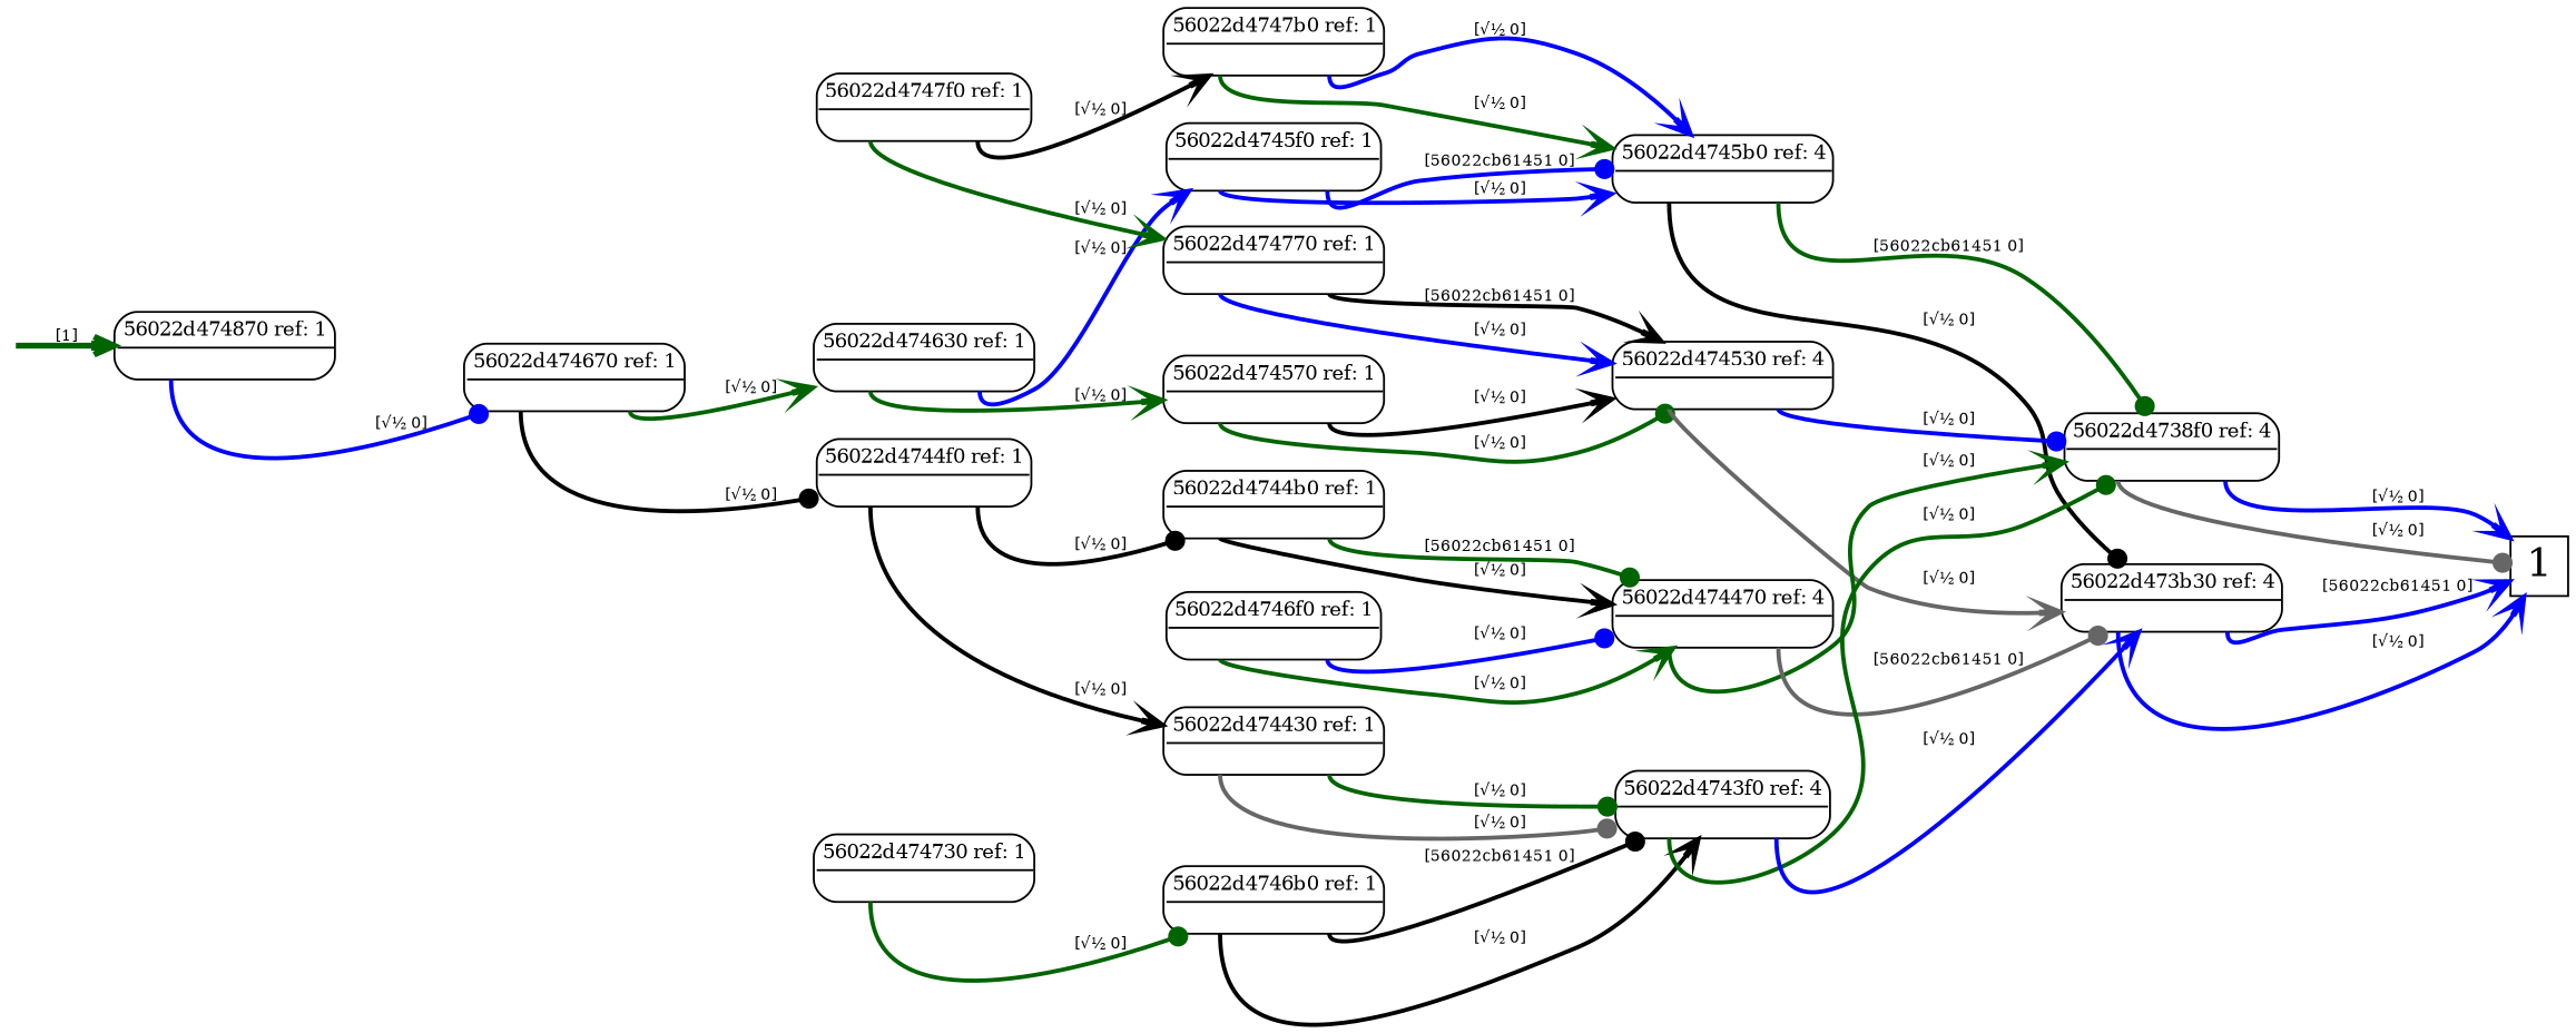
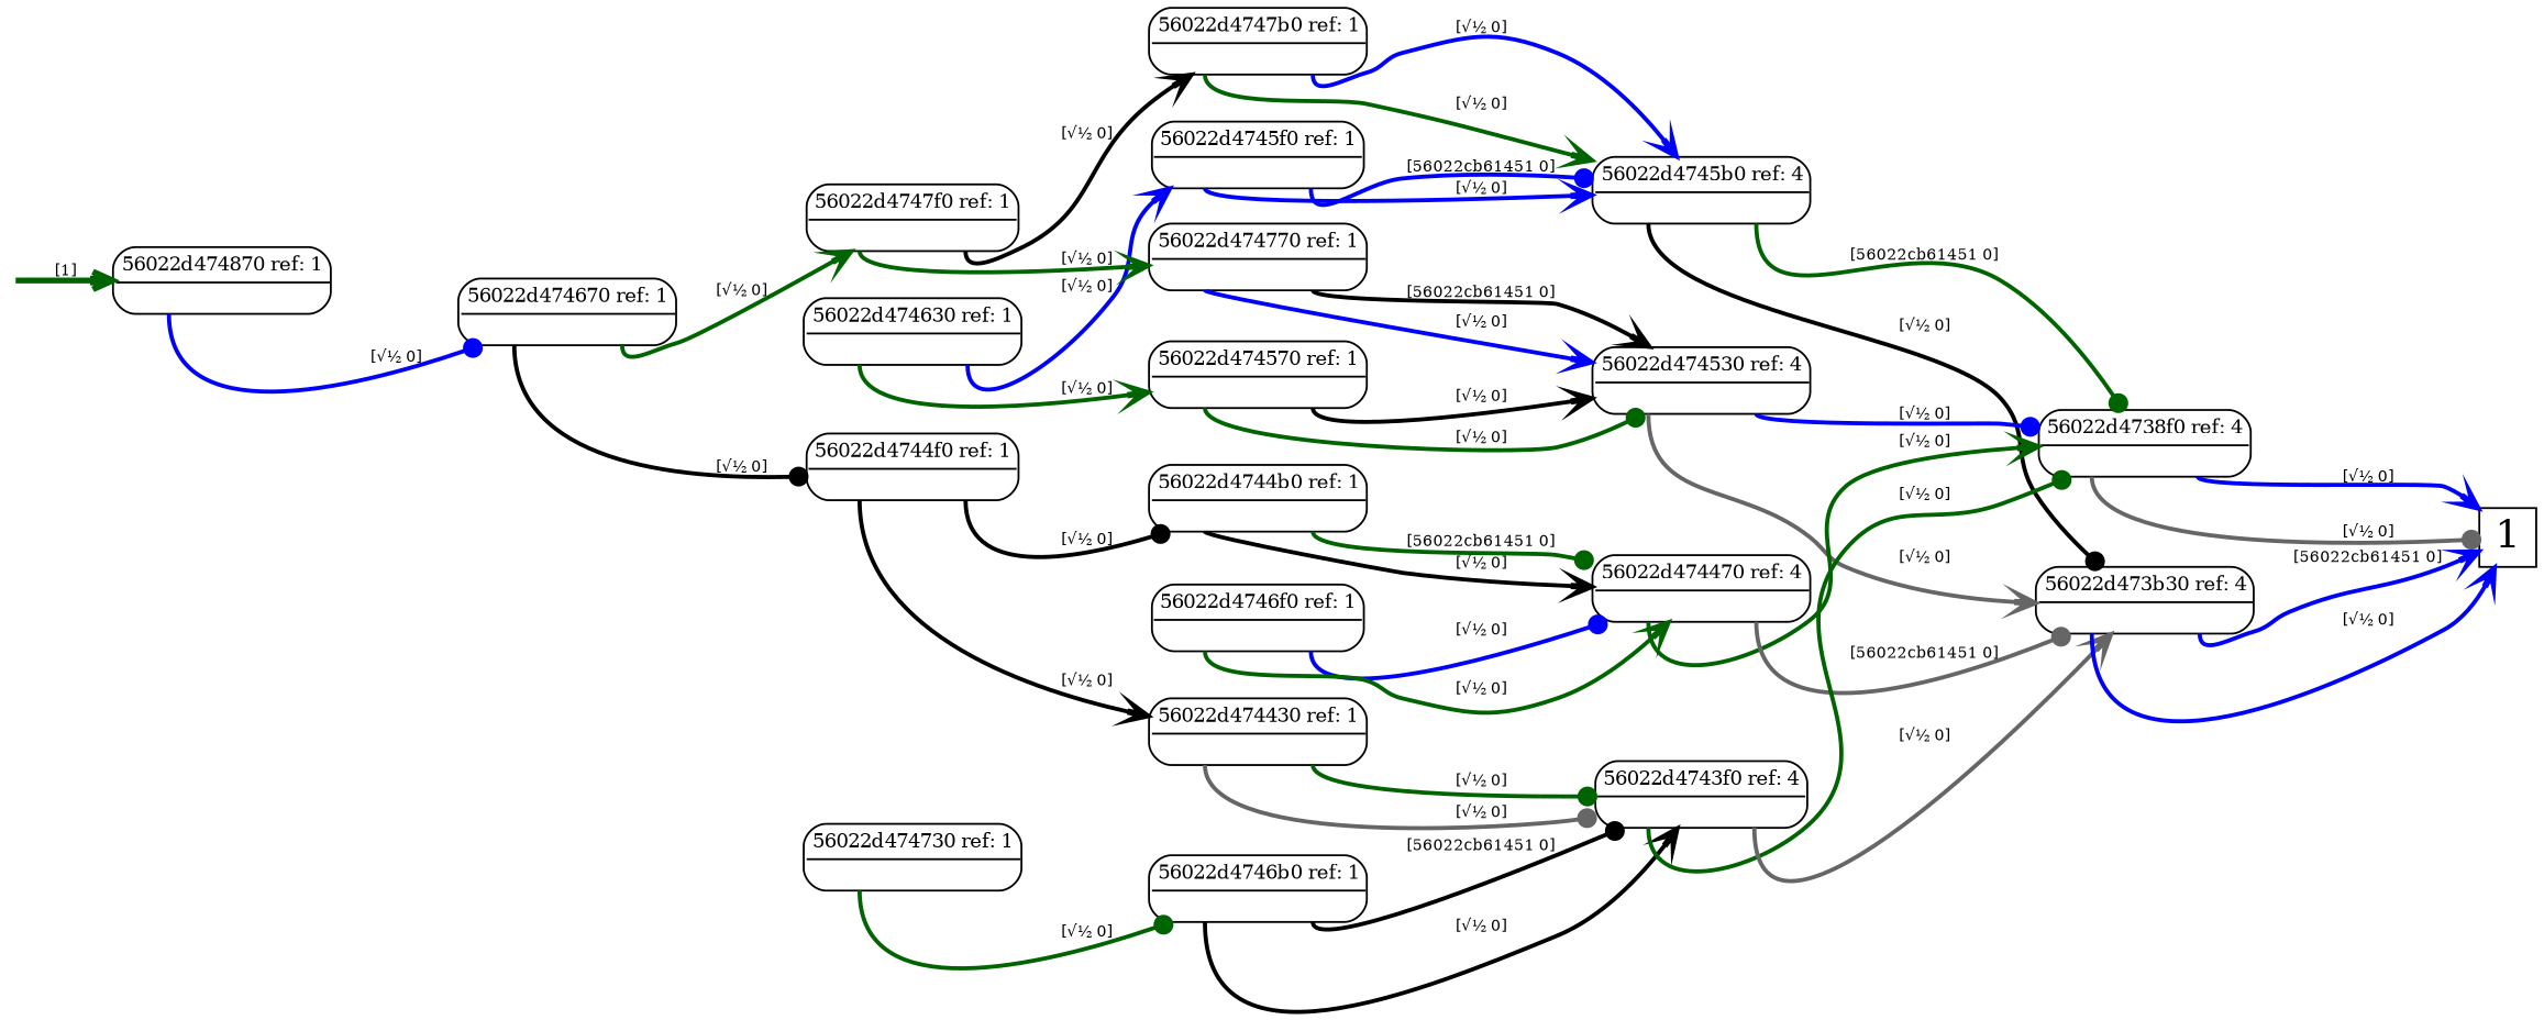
  digraph {
    rankdir=LR
    node [shape=plain]
    edge [arrowhead=vee color=darkgreen penwidth=2.12132 tailport="0:s"]
    root [shape=point style=invis]
    n2 [label=<<font point-size="10"><table border="1" cellspacing="0" cellpadding="2" style="rounded"><tr><td colspan="2" border="1" sides="B">56022d474870 ref: 1</td></tr><tr><td port="0" href="javascript:;" border="0" tooltip="0.7071"><font color="white">&nbsp;0 </font></td><td port="1" href="javascript:;" border="0" tooltip="0.7071"><font color="white">&nbsp;0 </font></td></tr></table></font>>]
    n3 [label=<<font point-size="10"><table border="1" cellspacing="0" cellpadding="2" style="rounded"><tr><td colspan="2" border="1" sides="B">56022d474670 ref: 1</td></tr><tr><td port="0" href="javascript:;" border="0" tooltip="0.7071"><font color="white">&nbsp;0 </font></td><td port="1" href="javascript:;" border="0" tooltip="0.7071"><font color="white">&nbsp;0 </font></td></tr></table></font>>]
    n4 [height=0.3 label=<<font point-size="20">1</font>> shape=box width=0.3]
    n5 [label=<<font point-size="10"><table border="1" cellspacing="0" cellpadding="2" style="rounded"><tr><td colspan="2" border="1" sides="B">56022d474630 ref: 1</td></tr><tr><td port="0" href="javascript:;" border="0" tooltip="0.7071"><font color="white">&nbsp;0 </font></td><td port="1" href="javascript:;" border="0" tooltip="0.7071"><font color="white">&nbsp;0 </font></td></tr></table></font>>]
    n6 [label=<<font point-size="10"><table border="1" cellspacing="0" cellpadding="2" style="rounded"><tr><td colspan="2" border="1" sides="B">56022d4744f0 ref: 1</td></tr><tr><td port="0" href="javascript:;" border="0" tooltip="0.7071"><font color="white">&nbsp;0 </font></td><td port="1" href="javascript:;" border="0" tooltip="0.7071"><font color="white">&nbsp;0 </font></td></tr></table></font>>]
    n7 [label=<<font point-size="10"><table border="1" cellspacing="0" cellpadding="2" style="rounded"><tr><td colspan="2" border="1" sides="B">56022d4747f0 ref: 1</td></tr><tr><td port="0" href="javascript:;" border="0" tooltip="0.7071"><font color="white">&nbsp;0 </font></td><td port="1" href="javascript:;" border="0" tooltip="0.7071"><font color="white">&nbsp;0 </font></td></tr></table></font>>]
    n8 [label=<<font point-size="10"><table border="1" cellspacing="0" cellpadding="2" style="rounded"><tr><td colspan="2" border="1" sides="B">56022d4747b0 ref: 1</td></tr><tr><td port="0" href="javascript:;" border="0" tooltip="0.7071"><font color="white">&nbsp;0 </font></td><td port="1" href="javascript:;" border="0" tooltip="0.7071"><font color="white">&nbsp;0 </font></td></tr></table></font>>]
    n9 [label=<<font point-size="10"><table border="1" cellspacing="0" cellpadding="2" style="rounded"><tr><td colspan="2" border="1" sides="B">56022d474770 ref: 1</td></tr><tr><td port="0" href="javascript:;" border="0" tooltip="0.7071"><font color="white">&nbsp;0 </font></td><td port="1" href="javascript:;" border="0" tooltip="-0.7071"><font color="white">&nbsp;0 </font></td></tr></table></font>>]
    n10 [label=<<font point-size="10"><table border="1" cellspacing="0" cellpadding="2" style="rounded"><tr><td colspan="2" border="1" sides="B">56022d474730 ref: 1</td></tr><tr><td port="0" href="javascript:;" border="0" tooltip="0.7071"><font color="white">&nbsp;0 </font></td><td port="1" href="javascript:;" border="0" tooltip="0.7071"><font color="white">&nbsp;0 </font></td></tr></table></font>>]
    n11 [label=<<font point-size="10"><table border="1" cellspacing="0" cellpadding="2" style="rounded"><tr><td colspan="2" border="1" sides="B">56022d4746b0 ref: 1</td></tr><tr><td port="0" href="javascript:;" border="0" tooltip="0.7071"><font color="white">&nbsp;0 </font></td><td port="1" href="javascript:;" border="0" tooltip="-0.7071"><font color="white">&nbsp;0 </font></td></tr></table></font>>]
    n12 [label=<<font point-size="10"><table border="1" cellspacing="0" cellpadding="2" style="rounded"><tr><td colspan="2" border="1" sides="B">56022d4745f0 ref: 1</td></tr><tr><td port="0" href="javascript:;" border="0" tooltip="0.7071"><font color="white">&nbsp;0 </font></td><td port="1" href="javascript:;" border="0" tooltip="-0.7071"><font color="white">&nbsp;0 </font></td></tr></table></font>>]
    n13 [label=<<font point-size="10"><table border="1" cellspacing="0" cellpadding="2" style="rounded"><tr><td colspan="2" border="1" sides="B">56022d474570 ref: 1</td></tr><tr><td port="0" href="javascript:;" border="0" tooltip="0.7071"><font color="white">&nbsp;0 </font></td><td port="1" href="javascript:;" border="0" tooltip="0.7071"><font color="white">&nbsp;0 </font></td></tr></table></font>>]
    n14 [label=<<font point-size="10"><table border="1" cellspacing="0" cellpadding="2" style="rounded"><tr><td colspan="2" border="1" sides="B">56022d4744b0 ref: 1</td></tr><tr><td port="0" href="javascript:;" border="0" tooltip="0.7071"><font color="white">&nbsp;0 </font></td><td port="1" href="javascript:;" border="0" tooltip="-0.7071"><font color="white">&nbsp;0 </font></td></tr></table></font>>]
    n15 [label=<<font point-size="10"><table border="1" cellspacing="0" cellpadding="2" style="rounded"><tr><td colspan="2" border="1" sides="B">56022d474430 ref: 1</td></tr><tr><td port="0" href="javascript:;" border="0" tooltip="0.7071"><font color="white">&nbsp;0 </font></td><td port="1" href="javascript:;" border="0" tooltip="0.7071"><font color="white">&nbsp;0 </font></td></tr></table></font>>]
    n16 [label=<<font point-size="10"><table border="1" cellspacing="0" cellpadding="2" style="rounded"><tr><td colspan="2" border="1" sides="B">56022d4745b0 ref: 4</td></tr><tr><td port="0" href="javascript:;" border="0" tooltip="0.7071"><font color="white">&nbsp;0 </font></td><td port="1" href="javascript:;" border="0" tooltip="-0.7071"><font color="white">&nbsp;0 </font></td></tr></table></font>>]
    n17 [label=<<font point-size="10"><table border="1" cellspacing="0" cellpadding="2" style="rounded"><tr><td colspan="2" border="1" sides="B">56022d474530 ref: 4</td></tr><tr><td port="0" href="javascript:;" border="0" tooltip="0.7071"><font color="white">&nbsp;0 </font></td><td port="1" href="javascript:;" border="0" tooltip="0.7071"><font color="white">&nbsp;0 </font></td></tr></table></font>>]
    n18 [label=<<font point-size="10"><table border="1" cellspacing="0" cellpadding="2" style="rounded"><tr><td colspan="2" border="1" sides="B">56022d4746f0 ref: 1</td></tr><tr><td port="0" href="javascript:;" border="0" tooltip="0.7071"><font color="white">&nbsp;0 </font></td><td port="1" href="javascript:;" border="0" tooltip="0.7071"><font color="white">&nbsp;0 </font></td></tr></table></font>>]
    n19 [label=<<font point-size="10"><table border="1" cellspacing="0" cellpadding="2" style="rounded"><tr><td colspan="2" border="1" sides="B">56022d474470 ref: 4</td></tr><tr><td port="0" href="javascript:;" border="0" tooltip="0.7071"><font color="white">&nbsp;0 </font></td><td port="1" href="javascript:;" border="0" tooltip="-0.7071"><font color="white">&nbsp;0 </font></td></tr></table></font>>]
    n20 [label=<<font point-size="10"><table border="1" cellspacing="0" cellpadding="2" style="rounded"><tr><td colspan="2" border="1" sides="B">56022d4743f0 ref: 4</td></tr><tr><td port="0" href="javascript:;" border="0" tooltip="0.7071"><font color="white">&nbsp;0 </font></td><td port="1" href="javascript:;" border="0" tooltip="0.7071"><font color="white">&nbsp;0 </font></td></tr></table></font>>]
    n21 [label=<<font point-size="10"><table border="1" cellspacing="0" cellpadding="2" style="rounded"><tr><td colspan="2" border="1" sides="B">56022d4738f0 ref: 4</td></tr><tr><td port="0" href="javascript:;" border="0" tooltip="0.7071"><font color="white">&nbsp;0 </font></td><td port="1" href="javascript:;" border="0" tooltip="0.7071"><font color="white">&nbsp;0 </font></td></tr></table></font>>]
    n22 [label=<<font point-size="10"><table border="1" cellspacing="0" cellpadding="2" style="rounded"><tr><td colspan="2" border="1" sides="B">56022d473b30 ref: 4</td></tr><tr><td port="0" href="javascript:;" border="0" tooltip="0.7071"><font color="white">&nbsp;0 </font></td><td port="1" href="javascript:;" border="0" tooltip="-0.7071"><font color="white">&nbsp;0 </font></td></tr></table></font>>]
    root -> n2 [label=<<font point-size="8">&nbsp;[1]</font>> penwidth=3 tailport="1:s"]
    n2 -> n3 [arrowhead=dot color=blue label=<<font point-size="8">&nbsp;[√½ 0]</font>>]
-   n3 -> n5 [label=<<font point-size="8">&nbsp;[√½ 0]</font>> tailport="1:s"]
+   n3 -> n7 [label=<<font point-size="8">&nbsp;[√½ 0]</font>> tailport="1:s"]
    n3 -> n6 [arrowhead=dot color=black label=<<font point-size="8">&nbsp;[√½ 0]</font>>]
    n5 -> n12 [color=blue label=<<font point-size="8">&nbsp;[√½ 0]</font>> tailport="1:s"]
    n5 -> n13 [label=<<font point-size="8">&nbsp;[√½ 0]</font>>]
    n6 -> n14 [arrowhead=dot color=black label=<<font point-size="8">&nbsp;[√½ 0]</font>> tailport="1:s"]
    n6 -> n15 [color=black label=<<font point-size="8">&nbsp;[√½ 0]</font>>]
    n7 -> n8 [color=black label=<<font point-size="8">&nbsp;[√½ 0]</font>> tailport="1:s"]
    n7 -> n9 [label=<<font point-size="8">&nbsp;[√½ 0]</font>>]
    n8 -> n16 [color=blue label=<<font point-size="8">&nbsp;[√½ 0]</font>> tailport="1:s"]
    n8 -> n16 [label=<<font point-size="8">&nbsp;[√½ 0]</font>>]
    n9 -> n17 [color=black label=<<font point-size="8">&nbsp;[56022cb61451 0]</font>> tailport="1:s"]
    n9 -> n17 [color=blue label=<<font point-size="8">&nbsp;[√½ 0]</font>>]
    n10 -> n11 [arrowhead=dot label=<<font point-size="8">&nbsp;[√½ 0]</font>>]
    n11 -> n20 [arrowhead=dot color=black label=<<font point-size="8">&nbsp;[56022cb61451 0]</font>> tailport="1:s"]
    n11 -> n20 [color=black label=<<font point-size="8">&nbsp;[√½ 0]</font>>]
    n12 -> n16 [arrowhead=dot color=blue label=<<font point-size="8">&nbsp;[56022cb61451 0]</font>> tailport="1:s"]
    n12 -> n16 [color=blue label=<<font point-size="8">&nbsp;[√½ 0]</font>>]
    n13 -> n17 [color=black label=<<font point-size="8">&nbsp;[√½ 0]</font>> tailport="1:s"]
    n13 -> n17 [arrowhead=dot label=<<font point-size="8">&nbsp;[√½ 0]</font>>]
    n14 -> n19 [arrowhead=dot label=<<font point-size="8">&nbsp;[56022cb61451 0]</font>> tailport="1:s"]
    n14 -> n19 [color=black label=<<font point-size="8">&nbsp;[√½ 0]</font>>]
    n15 -> n20 [arrowhead=dot label=<<font point-size="8">&nbsp;[√½ 0]</font>> tailport="1:s"]
    n15 -> n20 [arrowhead=dot color=gray40 label=<<font point-size="8">&nbsp;[√½ 0]</font>>]
    n16 -> n21 [arrowhead=dot label=<<font point-size="8">&nbsp;[56022cb61451 0]</font>> tailport="1:s"]
    n16 -> n22 [arrowhead=dot color=black label=<<font point-size="8">&nbsp;[√½ 0]</font>>]
    n17 -> n21 [arrowhead=dot color=blue label=<<font point-size="8">&nbsp;[√½ 0]</font>> tailport="1:s"]
    n17 -> n22 [color=gray40 label=<<font point-size="8">&nbsp;[√½ 0]</font>>]
    n18 -> n19 [arrowhead=dot color=blue label=<<font point-size="8">&nbsp;[√½ 0]</font>> tailport="1:s"]
    n18 -> n19 [label=<<font point-size="8">&nbsp;[√½ 0]</font>>]
    n19 -> n21 [label=<<font point-size="8">&nbsp;[√½ 0]</font>>]
    n19 -> n22 [arrowhead=dot color=gray40 label=<<font point-size="8">&nbsp;[56022cb61451 0]</font>> tailport="1:s"]
    n20 -> n21 [arrowhead=dot label=<<font point-size="8">&nbsp;[√½ 0]</font>>]
-   n20 -> n22 [color=blue label=<<font point-size="8">&nbsp;[√½ 0]</font>> tailport="1:s"]
+   n20 -> n22 [color=gray40 label=<<font point-size="8">&nbsp;[√½ 0]</font>> tailport="1:s"]
    n21 -> n4 [color=blue label=<<font point-size="8">&nbsp;[√½ 0]</font>> tailport="1:s"]
    n21 -> n4 [arrowhead=dot color=gray40 label=<<font point-size="8">&nbsp;[√½ 0]</font>>]
    n22 -> n4 [color=blue label=<<font point-size="8">&nbsp;[56022cb61451 0]</font>> tailport="1:s"]
    n22 -> n4 [color=blue label=<<font point-size="8">&nbsp;[√½ 0]</font>>]
  }
